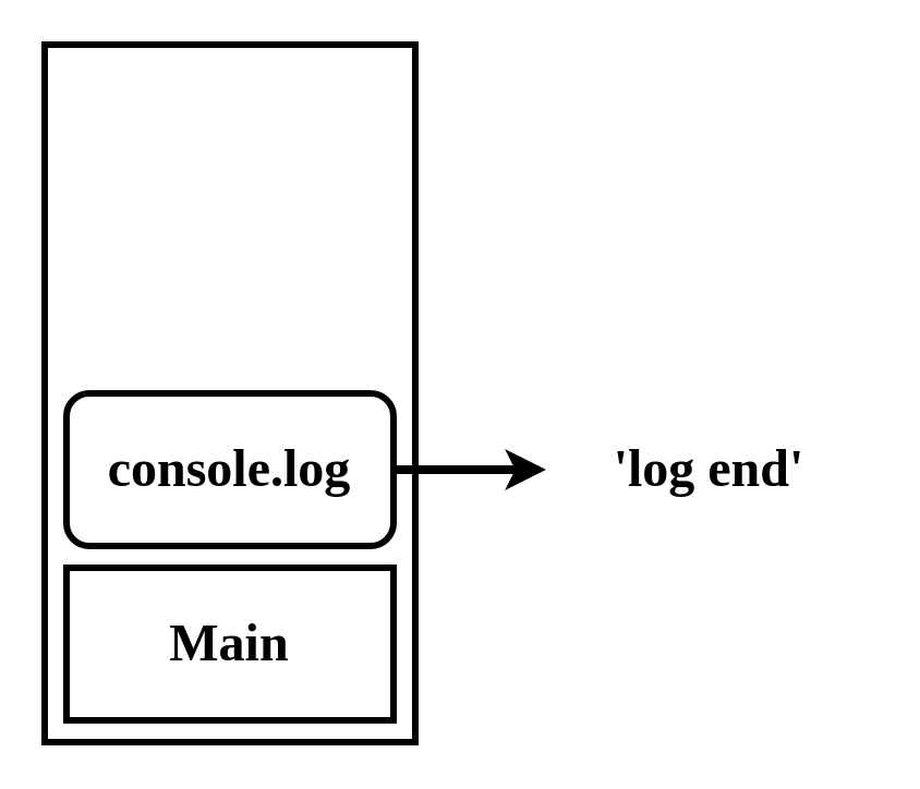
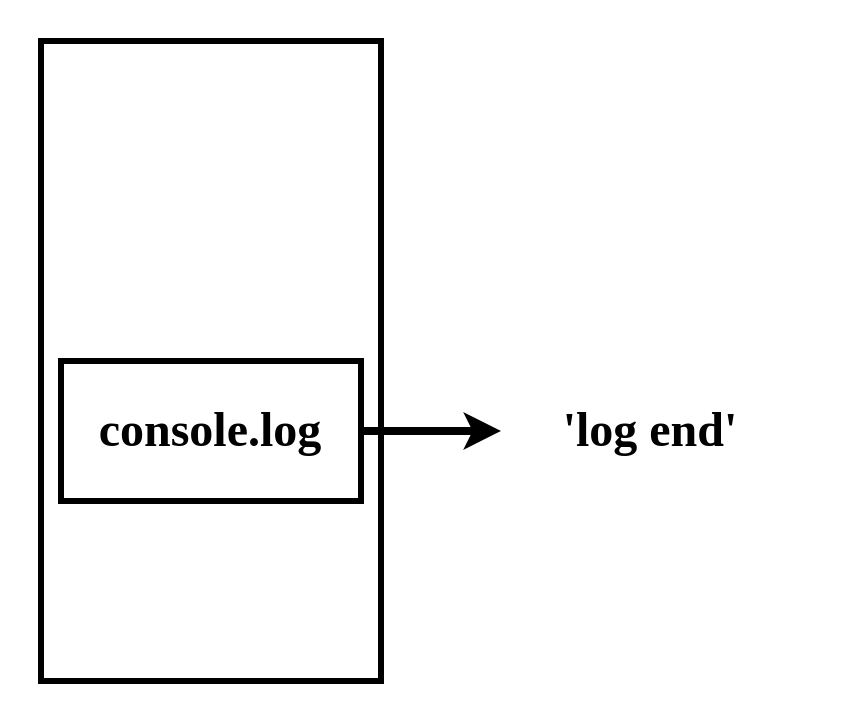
  <mxCell id="0" />
  <mxCell id="1" parent="0" />
  <mxCell id="2" value="" style="rounded=0;whiteSpace=wrap;html=1;strokeWidth=3;fillColor=none;" parent="1" vertex="1"><mxGeometry x="20" y="20" width="170" height="320" as="geometry" /></mxCell>
- <mxCell id="3" value="Main" style="rounded=0;whiteSpace=wrap;html=1;fontFamily=微軟正黑體;fontSize=24;fontStyle=1;strokeWidth=3;shadow=0;glass=0;comic=0;" parent="1" vertex="1"><mxGeometry x="30" y="260" width="150" height="70" as="geometry" /></mxCell>
  <mxCell id="4" style="edgeStyle=orthogonalEdgeStyle;rounded=0;orthogonalLoop=1;jettySize=auto;html=1;entryX=0;entryY=0.5;entryDx=0;entryDy=0;strokeWidth=4;" parent="1" source="5" target="6" edge="1"><mxGeometry relative="1" as="geometry" /></mxCell>
- <mxCell id="5" value="console.log" style="whiteSpace=wrap;html=1;fontFamily=微軟正黑體;fontSize=24;fontStyle=1;strokeWidth=3;shadow=0;glass=0;comic=0;rounded=1;" parent="1" vertex="1"><mxGeometry x="30" y="180" width="150" height="70" as="geometry" /></mxCell>
+ <mxCell id="5" value="console.log" style="rounded=0;whiteSpace=wrap;html=1;fontFamily=微軟正黑體;fontSize=24;fontStyle=1;strokeWidth=3;shadow=0;glass=0;comic=0;" parent="1" vertex="1"><mxGeometry x="30" y="180" width="150" height="70" as="geometry" /></mxCell>
  <mxCell id="6" value="'log end'" style="rounded=0;whiteSpace=wrap;html=1;fontFamily=微軟正黑體;fontSize=24;fontStyle=1;strokeWidth=3;shadow=0;glass=0;comic=0;strokeColor=none;" parent="1" vertex="1"><mxGeometry x="250" y="180" width="150" height="70" as="geometry" /></mxCell>
